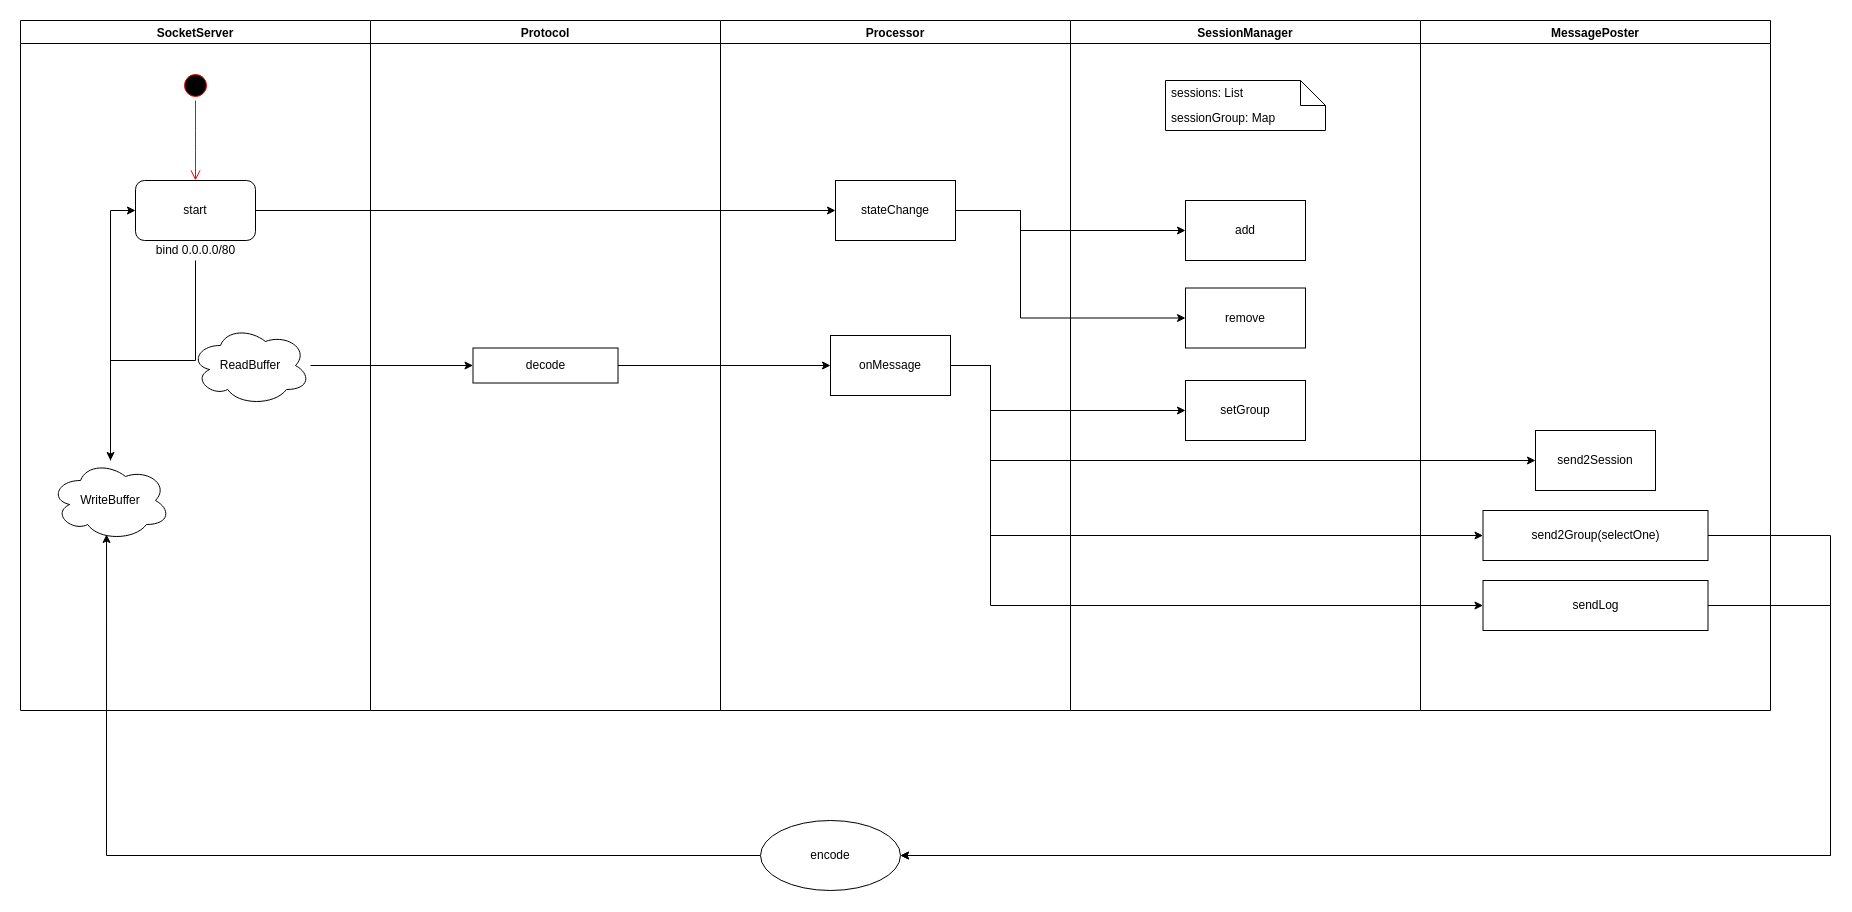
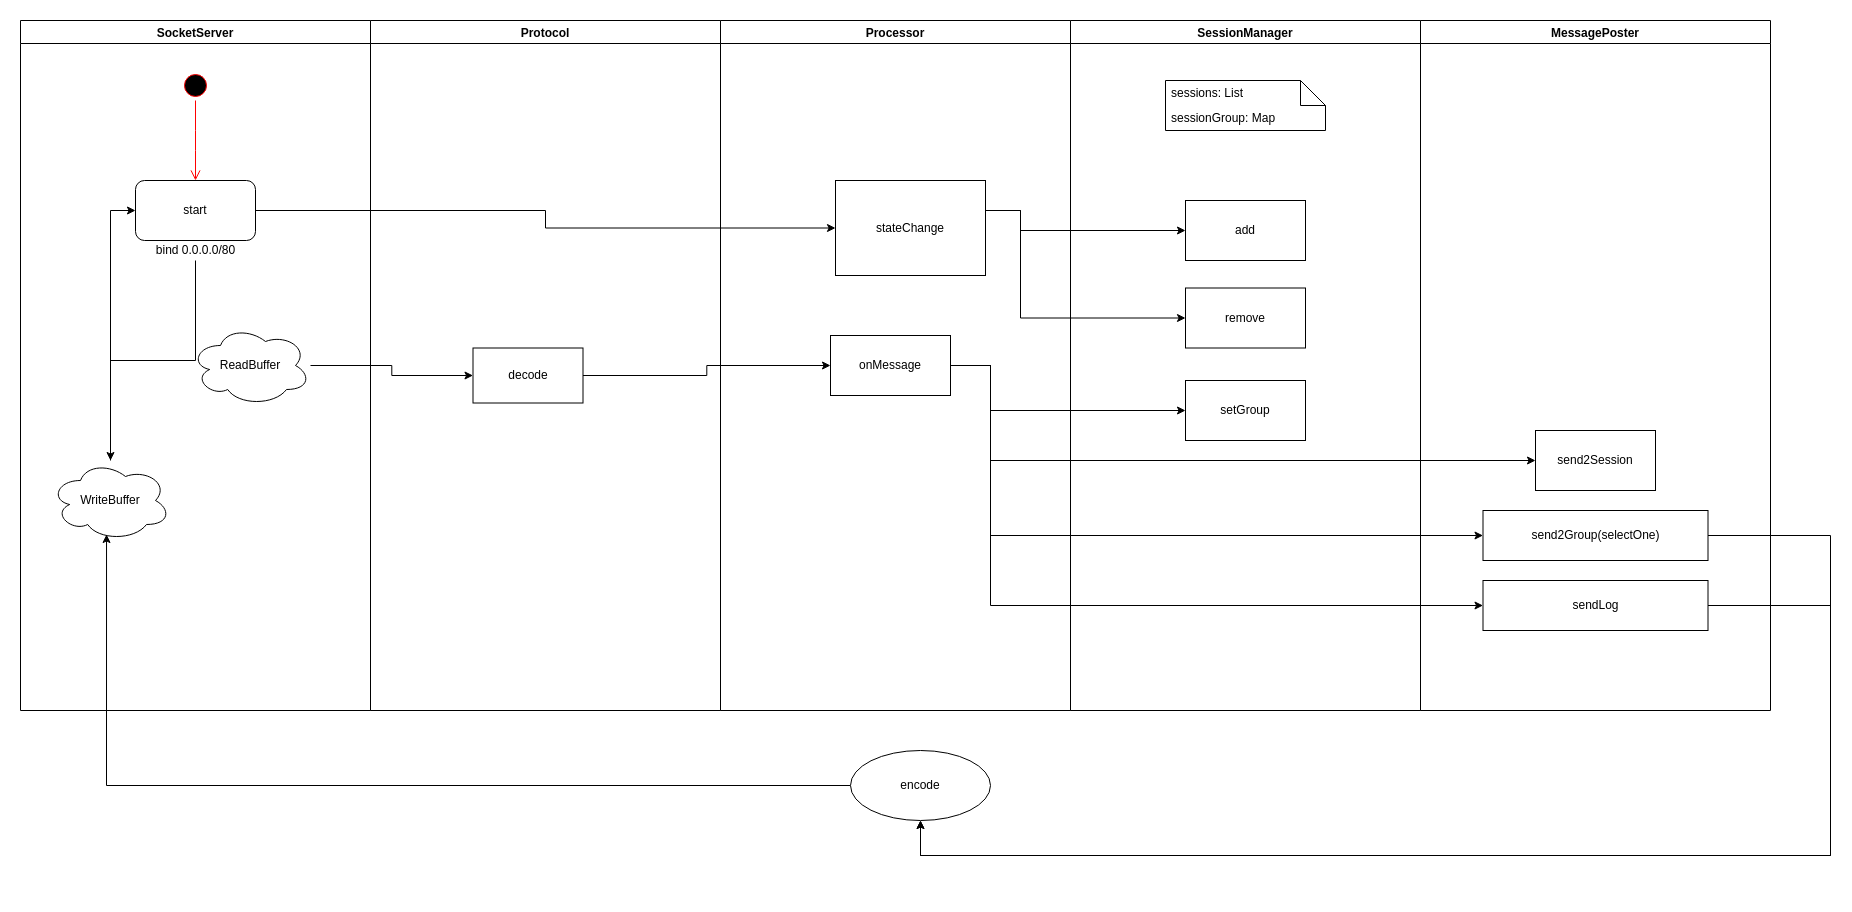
  <mxCell id="0" />
  <mxCell id="1" parent="0" />
  <mxCell id="2" value="SocketServer" style="swimlane;startSize=23;" vertex="1" parent="1"><mxGeometry x="20" y="20" width="350" height="690" as="geometry" /></mxCell>
  <mxCell id="3" value="start" style="rounded=1;whiteSpace=wrap;html=1;" vertex="1" parent="2"><mxGeometry x="115" y="160" width="120" height="60" as="geometry" /></mxCell>
  <mxCell id="4" value="" style="ellipse;html=1;shape=startState;fillColor=#000000;strokeColor=#ff0000;" vertex="1" parent="2"><mxGeometry x="160" y="50" width="30" height="30" as="geometry" /></mxCell>
  <mxCell id="5" value="" style="edgeStyle=orthogonalEdgeStyle;html=1;verticalAlign=bottom;endArrow=open;endSize=8;strokeColor=#ff0000;" edge="1" source="4" parent="2"><mxGeometry relative="1" as="geometry"><mxPoint x="175" y="160" as="targetPoint" /></mxGeometry></mxCell>
  <mxCell id="6" value="bind 0.0.0.0/80" style="text;html=1;align=center;verticalAlign=middle;resizable=0;points=[];autosize=1;" vertex="1" parent="2"><mxGeometry x="130" y="220" width="90" height="20" as="geometry" /></mxCell>
  <mxCell id="7" value="ReadBuffer" style="ellipse;shape=cloud;whiteSpace=wrap;html=1;" vertex="1" parent="2"><mxGeometry x="170" y="305" width="120" height="80" as="geometry" /></mxCell>
  <mxCell id="8" style="edgeStyle=orthogonalEdgeStyle;rounded=0;orthogonalLoop=1;jettySize=auto;html=1;" edge="1" parent="2" source="6" target="10"><mxGeometry relative="1" as="geometry"><mxPoint x="175" y="310" as="targetPoint" /></mxGeometry></mxCell>
  <mxCell id="9" style="edgeStyle=orthogonalEdgeStyle;rounded=0;orthogonalLoop=1;jettySize=auto;html=1;entryX=0;entryY=0.5;entryDx=0;entryDy=0;" edge="1" parent="2" source="10" target="3"><mxGeometry relative="1" as="geometry" /></mxCell>
  <mxCell id="10" value="WriteBuffer" style="ellipse;shape=cloud;whiteSpace=wrap;html=1;" vertex="1" parent="2"><mxGeometry x="30" y="440" width="120" height="80" as="geometry" /></mxCell>
  <mxCell id="11" value="Protocol" style="swimlane;startSize=23;" vertex="1" parent="1"><mxGeometry x="370" y="20" width="350" height="690" as="geometry" /></mxCell>
- <mxCell id="12" value="decode" style="rounded=0;whiteSpace=wrap;html=1;" vertex="1" parent="11"><mxGeometry x="102.5" y="327.5" width="145" height="35" as="geometry" /></mxCell>
+ <mxCell id="12" value="decode" style="rounded=0;whiteSpace=wrap;html=1;" vertex="1" parent="11"><mxGeometry x="102.5" y="327.5" width="110" height="55" as="geometry" /></mxCell>
  <mxCell id="13" value="Processor" style="swimlane;startSize=23;" vertex="1" parent="1"><mxGeometry x="720" y="20" width="350" height="690" as="geometry" /></mxCell>
  <mxCell id="14" value="onMessage" style="whiteSpace=wrap;html=1;rounded=0;" vertex="1" parent="13"><mxGeometry x="110" y="315" width="120" height="60" as="geometry" /></mxCell>
- <mxCell id="15" value="stateChange" style="whiteSpace=wrap;html=1;rounded=0;" vertex="1" parent="13"><mxGeometry x="115" y="160" width="120" height="60" as="geometry" /></mxCell>
+ <mxCell id="15" value="stateChange" style="whiteSpace=wrap;html=1;rounded=0;" vertex="1" parent="13"><mxGeometry x="115" y="160" width="150" height="95" as="geometry" /></mxCell>
  <mxCell id="16" value="SessionManager" style="swimlane;startSize=23;" vertex="1" parent="1"><mxGeometry x="1070" y="20" width="350" height="690" as="geometry" /></mxCell>
  <mxCell id="17" value="add" style="whiteSpace=wrap;html=1;rounded=0;" vertex="1" parent="16"><mxGeometry x="115" y="180" width="120" height="60" as="geometry" /></mxCell>
  <mxCell id="18" value="remove" style="whiteSpace=wrap;html=1;rounded=0;" vertex="1" parent="16"><mxGeometry x="115" y="267.5" width="120" height="60" as="geometry" /></mxCell>
  <mxCell id="19" value="setGroup" style="whiteSpace=wrap;html=1;rounded=0;" vertex="1" parent="16"><mxGeometry x="115" y="360" width="120" height="60" as="geometry" /></mxCell>
  <mxCell id="20" value="" style="shape=note2;size=25;childLayout=stackLayout;horizontalStack=0;resizeParent=1;resizeParentMax=0;resizeLast=0;collapsible=0;marginBottom=0;html=1;container=1;" vertex="1" parent="16"><mxGeometry x="95" y="60" width="160" height="50" as="geometry" /></mxCell>
  <mxCell id="21" value="sessions: List" style="text;html=1;strokeColor=none;fillColor=none;align=left;verticalAlign=middle;spacingLeft=4;spacingRight=4;overflow=hidden;rotatable=0;points=[[0,0.5],[1,0.5]];portConstraint=eastwest;" vertex="1" parent="20"><mxGeometry width="160" height="25" as="geometry" /></mxCell>
  <mxCell id="22" value="sessionGroup: Map" style="text;html=1;strokeColor=none;fillColor=none;align=left;verticalAlign=middle;spacingLeft=4;spacingRight=4;overflow=hidden;rotatable=0;points=[[0,0.5],[1,0.5]];portConstraint=eastwest;" vertex="1" parent="20"><mxGeometry y="25" width="160" height="25" as="geometry" /></mxCell>
  <mxCell id="23" value="MessagePoster" style="swimlane;startSize=23;" vertex="1" parent="1"><mxGeometry x="1420" y="20" width="350" height="690" as="geometry" /></mxCell>
  <mxCell id="24" value="send2Session" style="whiteSpace=wrap;html=1;rounded=0;" vertex="1" parent="23"><mxGeometry x="115" y="410" width="120" height="60" as="geometry" /></mxCell>
  <mxCell id="25" value="send2Group(selectOne)" style="whiteSpace=wrap;html=1;rounded=0;" vertex="1" parent="23"><mxGeometry x="62.5" y="490" width="225" height="50" as="geometry" /></mxCell>
  <mxCell id="26" value="sendLog" style="whiteSpace=wrap;html=1;rounded=0;" vertex="1" parent="23"><mxGeometry x="62.5" y="560" width="225" height="50" as="geometry" /></mxCell>
  <mxCell id="27" style="edgeStyle=orthogonalEdgeStyle;rounded=0;orthogonalLoop=1;jettySize=auto;html=1;" edge="1" parent="1" source="7" target="12"><mxGeometry relative="1" as="geometry" /></mxCell>
  <mxCell id="28" style="edgeStyle=orthogonalEdgeStyle;rounded=0;orthogonalLoop=1;jettySize=auto;html=1;entryX=0;entryY=0.5;entryDx=0;entryDy=0;" edge="1" parent="1" source="14" target="19"><mxGeometry relative="1" as="geometry"><Array as="points"><mxPoint x="990" y="365" /><mxPoint x="990" y="410" /></Array></mxGeometry></mxCell>
  <mxCell id="29" style="edgeStyle=orthogonalEdgeStyle;rounded=0;orthogonalLoop=1;jettySize=auto;html=1;" edge="1" parent="1" source="12" target="14"><mxGeometry relative="1" as="geometry" /></mxCell>
  <mxCell id="30" style="edgeStyle=orthogonalEdgeStyle;rounded=0;orthogonalLoop=1;jettySize=auto;html=1;entryX=0;entryY=0.5;entryDx=0;entryDy=0;" edge="1" parent="1" source="14" target="25"><mxGeometry relative="1" as="geometry"><Array as="points"><mxPoint x="990" y="365" /><mxPoint x="990" y="535" /></Array></mxGeometry></mxCell>
  <mxCell id="31" style="edgeStyle=orthogonalEdgeStyle;rounded=0;orthogonalLoop=1;jettySize=auto;html=1;entryX=0;entryY=0.5;entryDx=0;entryDy=0;" edge="1" parent="1" source="14" target="24"><mxGeometry relative="1" as="geometry"><Array as="points"><mxPoint x="990" y="365" /><mxPoint x="990" y="460" /></Array></mxGeometry></mxCell>
  <mxCell id="32" style="edgeStyle=orthogonalEdgeStyle;rounded=0;orthogonalLoop=1;jettySize=auto;html=1;entryX=0;entryY=0.5;entryDx=0;entryDy=0;" edge="1" parent="1" source="14" target="26"><mxGeometry relative="1" as="geometry"><Array as="points"><mxPoint x="990" y="365" /><mxPoint x="990" y="605" /></Array></mxGeometry></mxCell>
  <mxCell id="33" style="edgeStyle=orthogonalEdgeStyle;rounded=0;orthogonalLoop=1;jettySize=auto;html=1;entryX=0.467;entryY=0.925;entryDx=0;entryDy=0;entryPerimeter=0;" edge="1" parent="1" source="34" target="10"><mxGeometry relative="1" as="geometry" /></mxCell>
- <mxCell id="34" value="encode" style="ellipse;whiteSpace=wrap;html=1;" vertex="1" parent="1"><mxGeometry x="760" y="820" width="140" height="70" as="geometry" /></mxCell>
+ <mxCell id="34" value="encode" style="ellipse;whiteSpace=wrap;html=1;" vertex="1" parent="1"><mxGeometry x="850" y="750" width="140" height="70" as="geometry" /></mxCell>
  <mxCell id="35" style="edgeStyle=orthogonalEdgeStyle;rounded=0;orthogonalLoop=1;jettySize=auto;html=1;" edge="1" parent="1" source="25" target="34"><mxGeometry relative="1" as="geometry"><Array as="points"><mxPoint x="1830" y="535" /><mxPoint x="1830" y="855" /></Array></mxGeometry></mxCell>
  <mxCell id="36" style="edgeStyle=orthogonalEdgeStyle;rounded=0;orthogonalLoop=1;jettySize=auto;html=1;" edge="1" parent="1" source="26" target="34"><mxGeometry relative="1" as="geometry"><Array as="points"><mxPoint x="1830" y="605" /><mxPoint x="1830" y="855" /></Array></mxGeometry></mxCell>
  <mxCell id="37" style="edgeStyle=orthogonalEdgeStyle;rounded=0;orthogonalLoop=1;jettySize=auto;html=1;" edge="1" parent="1" source="3" target="15"><mxGeometry relative="1" as="geometry"><mxPoint x="820" y="210" as="targetPoint" /></mxGeometry></mxCell>
  <mxCell id="38" style="edgeStyle=orthogonalEdgeStyle;rounded=0;orthogonalLoop=1;jettySize=auto;html=1;" edge="1" parent="1" source="15" target="17"><mxGeometry relative="1" as="geometry"><Array as="points"><mxPoint x="1020" y="210" /><mxPoint x="1020" y="230" /></Array></mxGeometry></mxCell>
  <mxCell id="39" style="edgeStyle=orthogonalEdgeStyle;rounded=0;orthogonalLoop=1;jettySize=auto;html=1;entryX=0;entryY=0.5;entryDx=0;entryDy=0;" edge="1" parent="1" source="15" target="18"><mxGeometry relative="1" as="geometry"><Array as="points"><mxPoint x="1020" y="210" /><mxPoint x="1020" y="318" /></Array></mxGeometry></mxCell>
